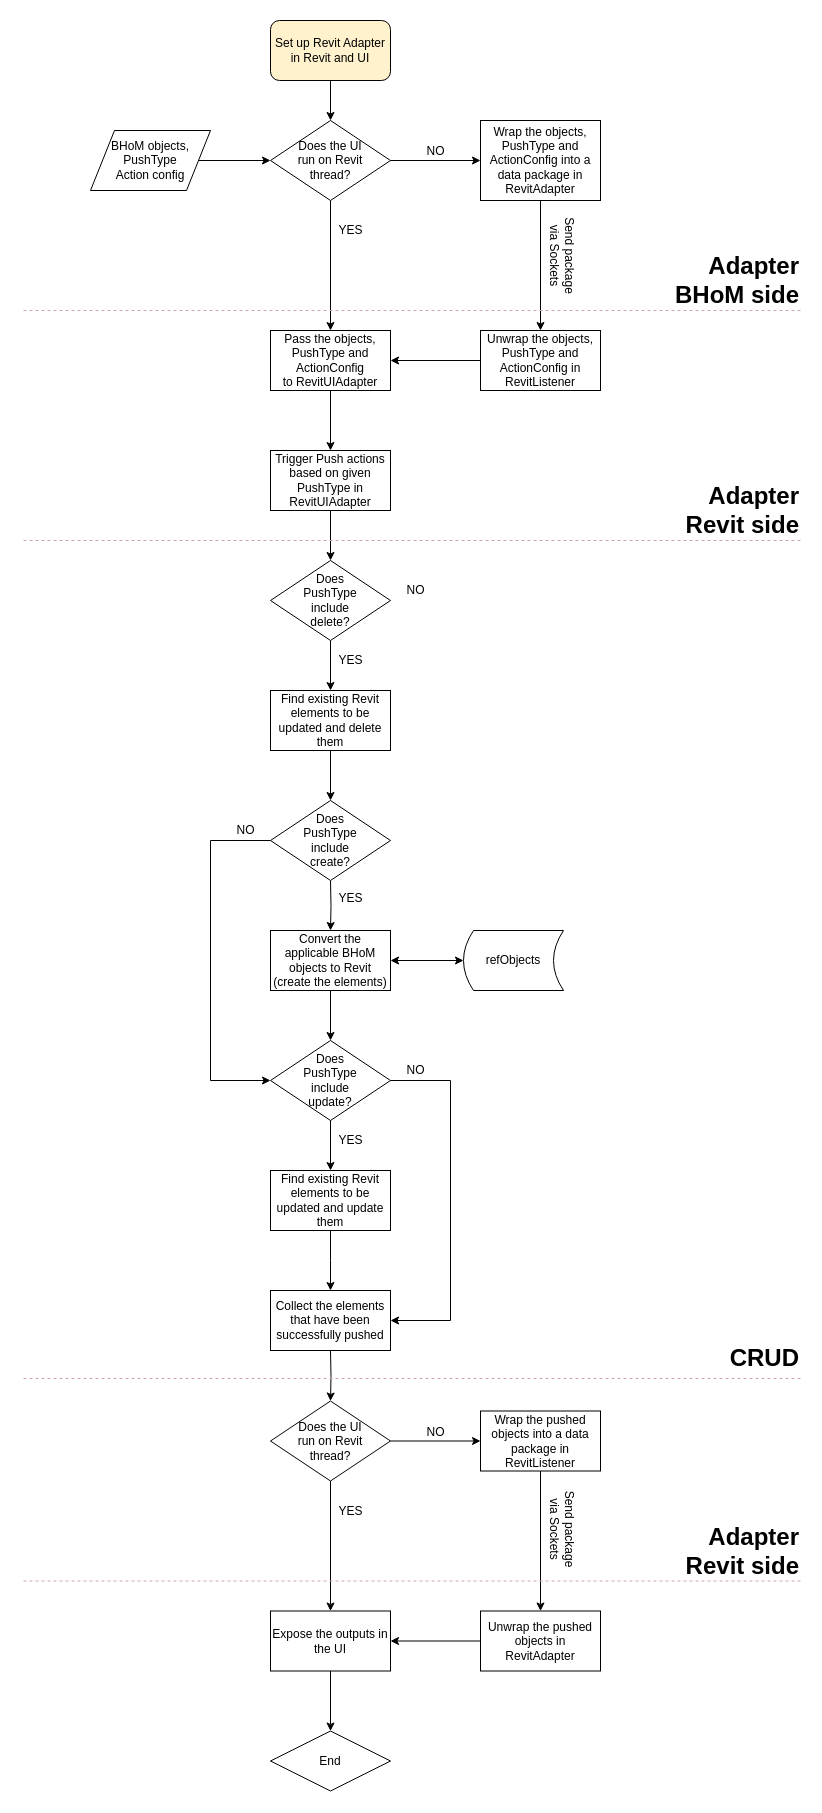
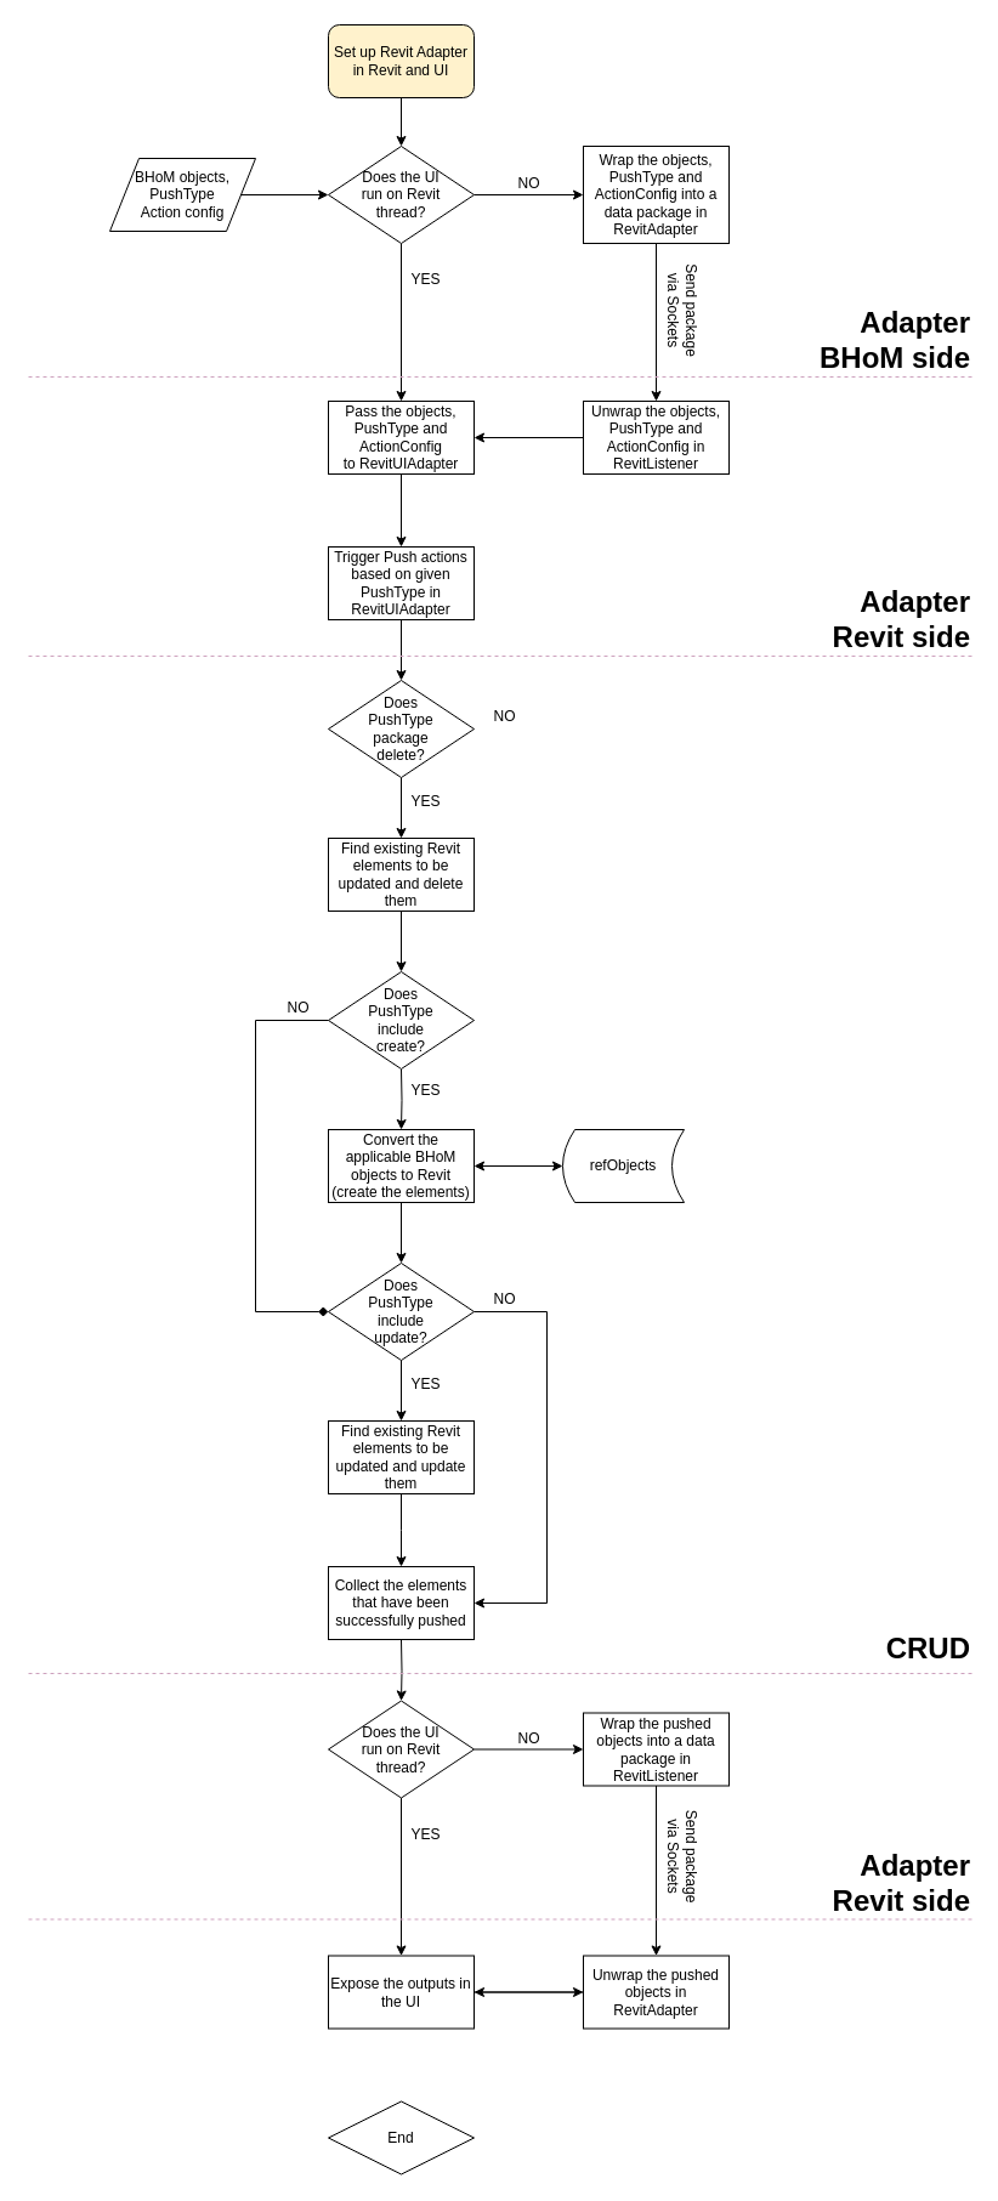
  <mxCell id="0" />
  <mxCell id="1" parent="0" />
  <mxCell id="2" value="" style="edgeStyle=orthogonalEdgeStyle;rounded=0;orthogonalLoop=1;jettySize=auto;html=1;" edge="1" parent="1" source="3" target="10"><mxGeometry relative="1" as="geometry" /></mxCell>
  <mxCell id="3" value="Set up Revit Adapter in Revit and UI" style="rounded=1;whiteSpace=wrap;html=1;fillColor=#fff2cc;" vertex="1" parent="1"><mxGeometry x="270" y="20" width="120" height="60" as="geometry" /></mxCell>
  <mxCell id="4" value="" style="edgeStyle=orthogonalEdgeStyle;rounded=0;orthogonalLoop=1;jettySize=auto;html=1;" edge="1" parent="1" source="5" target="10"><mxGeometry relative="1" as="geometry" /></mxCell>
  <mxCell id="5" value="BHoM objects,&lt;br&gt;PushType&lt;br&gt;Action config" style="shape=parallelogram;perimeter=parallelogramPerimeter;whiteSpace=wrap;html=1;" vertex="1" parent="1"><mxGeometry x="90" y="130" width="120" height="60" as="geometry" /></mxCell>
  <mxCell id="6" value="" style="edgeStyle=orthogonalEdgeStyle;rounded=0;orthogonalLoop=1;jettySize=auto;html=1;entryX=0.5;entryY=0;entryDx=0;entryDy=0;" edge="1" parent="1" source="7" target="44"><mxGeometry relative="1" as="geometry"><mxPoint x="190" y="480" as="targetPoint" /></mxGeometry></mxCell>
  <mxCell id="7" value="Trigger Push actions based on given PushType in RevitUIAdapter" style="rounded=0;whiteSpace=wrap;html=1;" vertex="1" parent="1"><mxGeometry x="270" y="450" width="120" height="60" as="geometry" /></mxCell>
  <mxCell id="8" value="" style="edgeStyle=orthogonalEdgeStyle;rounded=0;orthogonalLoop=1;jettySize=auto;html=1;" edge="1" parent="1" source="10" target="12"><mxGeometry relative="1" as="geometry" /></mxCell>
  <mxCell id="9" value="" style="edgeStyle=orthogonalEdgeStyle;rounded=0;orthogonalLoop=1;jettySize=auto;html=1;entryX=0.5;entryY=0;entryDx=0;entryDy=0;" edge="1" parent="1" source="10" target="17"><mxGeometry relative="1" as="geometry"><mxPoint x="330" y="280" as="targetPoint" /></mxGeometry></mxCell>
  <mxCell id="10" value="Does the UI&lt;br&gt;run on Revit&lt;br&gt;thread?" style="rhombus;whiteSpace=wrap;html=1;" vertex="1" parent="1"><mxGeometry x="270" y="120" width="120" height="80" as="geometry" /></mxCell>
  <mxCell id="11" value="" style="edgeStyle=orthogonalEdgeStyle;rounded=0;orthogonalLoop=1;jettySize=auto;html=1;" edge="1" parent="1" source="12" target="14"><mxGeometry relative="1" as="geometry" /></mxCell>
  <mxCell id="12" value="Wrap the objects, PushType and ActionConfig into a data package in RevitAdapter" style="rounded=0;whiteSpace=wrap;html=1;" vertex="1" parent="1"><mxGeometry x="480" y="120" width="120" height="80" as="geometry" /></mxCell>
  <mxCell id="13" value="" style="edgeStyle=orthogonalEdgeStyle;rounded=0;orthogonalLoop=1;jettySize=auto;html=1;" edge="1" parent="1" source="14" target="17"><mxGeometry relative="1" as="geometry" /></mxCell>
  <mxCell id="14" value="Unwrap the objects, PushType and ActionConfig&amp;nbsp;in RevitListener" style="rounded=0;whiteSpace=wrap;html=1;" vertex="1" parent="1"><mxGeometry x="480" y="330" width="120" height="60" as="geometry" /></mxCell>
  <mxCell id="15" value="Send package&lt;br&gt;via Sockets" style="text;html=1;align=center;verticalAlign=middle;resizable=0;points=[];autosize=1;rotation=90;" vertex="1" parent="1"><mxGeometry x="517" y="240" width="90" height="30" as="geometry" /></mxCell>
  <mxCell id="16" value="" style="edgeStyle=orthogonalEdgeStyle;rounded=0;orthogonalLoop=1;jettySize=auto;html=1;" edge="1" parent="1" source="17" target="7"><mxGeometry relative="1" as="geometry" /></mxCell>
  <mxCell id="17" value="Pass the objects, PushType and ActionConfig to&amp;nbsp;RevitUIAdapter" style="rounded=0;whiteSpace=wrap;html=1;" vertex="1" parent="1"><mxGeometry x="270" y="330" width="120" height="60" as="geometry" /></mxCell>
  <mxCell id="18" value="NO" style="text;html=1;align=center;verticalAlign=middle;resizable=0;points=[];autosize=1;" vertex="1" parent="1"><mxGeometry x="420" y="141" width="30" height="20" as="geometry" /></mxCell>
  <mxCell id="19" value="YES" style="text;html=1;align=center;verticalAlign=middle;resizable=0;points=[];autosize=1;" vertex="1" parent="1"><mxGeometry x="330" y="220" width="40" height="20" as="geometry" /></mxCell>
  <mxCell id="20" value="" style="endArrow=none;dashed=1;html=1;strokeColor=#CDA2BE;" edge="1" parent="1"><mxGeometry width="50" height="50" relative="1" as="geometry"><mxPoint x="800" y="310" as="sourcePoint" /><mxPoint x="20" y="310" as="targetPoint" /></mxGeometry></mxCell>
  <mxCell id="21" value="" style="edgeStyle=orthogonalEdgeStyle;rounded=0;orthogonalLoop=1;jettySize=auto;html=1;" edge="1" parent="1" target="29"><mxGeometry relative="1" as="geometry"><mxPoint x="330" y="1350.5" as="sourcePoint" /></mxGeometry></mxCell>
  <mxCell id="22" value="&lt;font size=&quot;1&quot;&gt;&lt;b style=&quot;font-size: 24px&quot;&gt;Adapter&lt;br&gt;BHoM side&lt;br&gt;&lt;/b&gt;&lt;/font&gt;" style="text;html=1;align=right;verticalAlign=middle;resizable=0;points=[];autosize=1;" vertex="1" parent="1"><mxGeometry x="660" y="260" width="140" height="40" as="geometry" /></mxCell>
  <mxCell id="23" value="" style="endArrow=none;dashed=1;html=1;strokeColor=#CDA2BE;" edge="1" parent="1"><mxGeometry width="50" height="50" relative="1" as="geometry"><mxPoint x="800" y="540" as="sourcePoint" /><mxPoint x="20" y="540" as="targetPoint" /></mxGeometry></mxCell>
  <mxCell id="24" value="&lt;font size=&quot;1&quot;&gt;&lt;b style=&quot;font-size: 24px&quot;&gt;Adapter&lt;br&gt;Revit side&lt;br&gt;&lt;/b&gt;&lt;/font&gt;" style="text;html=1;align=right;verticalAlign=middle;resizable=0;points=[];autosize=1;" vertex="1" parent="1"><mxGeometry x="670" y="490" width="130" height="40" as="geometry" /></mxCell>
  <mxCell id="25" value="" style="endArrow=none;dashed=1;html=1;strokeColor=#CDA2BE;" edge="1" parent="1"><mxGeometry width="50" height="50" relative="1" as="geometry"><mxPoint x="800" y="1378" as="sourcePoint" /><mxPoint x="20" y="1378" as="targetPoint" /></mxGeometry></mxCell>
  <mxCell id="26" value="&lt;font size=&quot;1&quot;&gt;&lt;b style=&quot;font-size: 24px&quot;&gt;CRUD&lt;/b&gt;&lt;/font&gt;" style="text;html=1;align=right;verticalAlign=middle;resizable=0;points=[];autosize=1;" vertex="1" parent="1"><mxGeometry x="720" y="1348" width="80" height="20" as="geometry" /></mxCell>
  <mxCell id="27" value="" style="edgeStyle=orthogonalEdgeStyle;rounded=0;orthogonalLoop=1;jettySize=auto;html=1;" edge="1" parent="1" source="29" target="31"><mxGeometry relative="1" as="geometry" /></mxCell>
  <mxCell id="28" value="" style="edgeStyle=orthogonalEdgeStyle;rounded=0;orthogonalLoop=1;jettySize=auto;html=1;entryX=0.5;entryY=0;entryDx=0;entryDy=0;" edge="1" parent="1" source="29"><mxGeometry relative="1" as="geometry"><mxPoint x="330" y="1610.5" as="targetPoint" /></mxGeometry></mxCell>
  <mxCell id="29" value="Does the UI&lt;br&gt;run on Revit&lt;br&gt;thread?" style="rhombus;whiteSpace=wrap;html=1;" vertex="1" parent="1"><mxGeometry x="270" y="1400.5" width="120" height="80" as="geometry" /></mxCell>
  <mxCell id="30" value="" style="edgeStyle=orthogonalEdgeStyle;rounded=0;orthogonalLoop=1;jettySize=auto;html=1;" edge="1" parent="1" source="31" target="33"><mxGeometry relative="1" as="geometry" /></mxCell>
  <mxCell id="31" value="Wrap the pushed objects into a data package in RevitListener" style="rounded=0;whiteSpace=wrap;html=1;" vertex="1" parent="1"><mxGeometry x="480" y="1410.5" width="120" height="60" as="geometry" /></mxCell>
  <mxCell id="32" value="" style="edgeStyle=orthogonalEdgeStyle;rounded=0;orthogonalLoop=1;jettySize=auto;html=1;" edge="1" parent="1" source="33"><mxGeometry relative="1" as="geometry"><mxPoint x="390" y="1640.5" as="targetPoint" /></mxGeometry></mxCell>
  <mxCell id="33" value="Unwrap the pushed objects in RevitAdapter" style="rounded=0;whiteSpace=wrap;html=1;" vertex="1" parent="1"><mxGeometry x="480" y="1610.5" width="120" height="60" as="geometry" /></mxCell>
  <mxCell id="34" value="Send package&lt;br&gt;via Sockets" style="text;html=1;align=center;verticalAlign=middle;resizable=0;points=[];autosize=1;rotation=90;" vertex="1" parent="1"><mxGeometry x="517" y="1513.5" width="90" height="30" as="geometry" /></mxCell>
  <mxCell id="35" value="NO" style="text;html=1;align=center;verticalAlign=middle;resizable=0;points=[];autosize=1;" vertex="1" parent="1"><mxGeometry x="420" y="1421.5" width="30" height="20" as="geometry" /></mxCell>
  <mxCell id="36" value="YES" style="text;html=1;align=center;verticalAlign=middle;resizable=0;points=[];autosize=1;" vertex="1" parent="1"><mxGeometry x="330" y="1500.5" width="40" height="20" as="geometry" /></mxCell>
- <mxCell id="37" value="" style="edgeStyle=orthogonalEdgeStyle;rounded=0;orthogonalLoop=1;jettySize=auto;html=1;strokeColor=#000000;" edge="1" parent="1" source="38" target="39"><mxGeometry relative="1" as="geometry" /></mxCell>
+ <mxCell id="37" value="" style="edgeStyle=orthogonalEdgeStyle;rounded=0;orthogonalLoop=1;jettySize=auto;html=1;strokeColor=#000000;" edge="1" parent="1" source="38" target="33"><mxGeometry relative="1" as="geometry" /></mxCell>
  <mxCell id="38" value="Expose the outputs in the UI" style="rounded=0;whiteSpace=wrap;html=1;" vertex="1" parent="1"><mxGeometry x="270" y="1610.5" width="120" height="60" as="geometry" /></mxCell>
  <mxCell id="39" value="End" style="rhombus;whiteSpace=wrap;html=1;" vertex="1" parent="1"><mxGeometry x="270" y="1730.5" width="120" height="60" as="geometry" /></mxCell>
  <mxCell id="40" value="" style="endArrow=none;dashed=1;html=1;strokeColor=#CDA2BE;" edge="1" parent="1"><mxGeometry width="50" height="50" relative="1" as="geometry"><mxPoint x="800" y="1580.5" as="sourcePoint" /><mxPoint x="20" y="1580.5" as="targetPoint" /></mxGeometry></mxCell>
  <mxCell id="41" value="&lt;font size=&quot;1&quot;&gt;&lt;b style=&quot;font-size: 24px&quot;&gt;Adapter&lt;br&gt;Revit side&lt;/b&gt;&lt;/font&gt;" style="text;html=1;align=right;verticalAlign=middle;resizable=0;points=[];autosize=1;" vertex="1" parent="1"><mxGeometry x="670" y="1530.5" width="130" height="40" as="geometry" /></mxCell>
  <mxCell id="42" value="Collect the elements that have been successfully pushed" style="rounded=0;whiteSpace=wrap;html=1;" vertex="1" parent="1"><mxGeometry x="270" y="1290" width="120" height="60" as="geometry" /></mxCell>
  <mxCell id="43" value="" style="edgeStyle=orthogonalEdgeStyle;rounded=0;orthogonalLoop=1;jettySize=auto;html=1;" edge="1" parent="1" source="44" target="46"><mxGeometry relative="1" as="geometry" /></mxCell>
- <mxCell id="44" value="Does&lt;br&gt;PushType&lt;br&gt;include&lt;br&gt;delete?" style="rhombus;whiteSpace=wrap;html=1;" vertex="1" parent="1"><mxGeometry x="270" y="560" width="120" height="80" as="geometry" /></mxCell>
+ <mxCell id="44" value="Does&lt;br&gt;PushType&lt;br&gt;package&lt;br&gt;delete?" style="rhombus;whiteSpace=wrap;html=1;" vertex="1" parent="1"><mxGeometry x="270" y="560" width="120" height="80" as="geometry" /></mxCell>
  <mxCell id="45" value="" style="edgeStyle=orthogonalEdgeStyle;rounded=0;orthogonalLoop=1;jettySize=auto;html=1;" edge="1" parent="1" source="46" target="47"><mxGeometry relative="1" as="geometry" /></mxCell>
  <mxCell id="46" value="Find existing Revit elements to be updated and delete them" style="rounded=0;whiteSpace=wrap;html=1;" vertex="1" parent="1"><mxGeometry x="270" y="690" width="120" height="60" as="geometry" /></mxCell>
  <mxCell id="47" value="Does&lt;br&gt;PushType&lt;br&gt;include&lt;br&gt;create?" style="rhombus;whiteSpace=wrap;html=1;" vertex="1" parent="1"><mxGeometry x="270" y="800" width="120" height="80" as="geometry" /></mxCell>
  <mxCell id="48" value="" style="edgeStyle=orthogonalEdgeStyle;rounded=0;orthogonalLoop=1;jettySize=auto;html=1;" edge="1" parent="1" target="52"><mxGeometry relative="1" as="geometry"><mxPoint x="330" y="880.5" as="sourcePoint" /></mxGeometry></mxCell>
- <mxCell id="49" value="" style="edgeStyle=orthogonalEdgeStyle;rounded=0;orthogonalLoop=1;jettySize=auto;html=1;exitX=0;exitY=0.5;exitDx=0;exitDy=0;entryX=0;entryY=0.5;entryDx=0;entryDy=0;" edge="1" parent="1" source="47" target="53"><mxGeometry relative="1" as="geometry"><mxPoint x="240" y="841" as="sourcePoint" /><mxPoint x="240" y="1094" as="targetPoint" /><Array as="points"><mxPoint x="210" y="840" /><mxPoint x="210" y="1080" /></Array></mxGeometry></mxCell>
+ <mxCell id="49" value="" style="edgeStyle=orthogonalEdgeStyle;rounded=0;orthogonalLoop=1;jettySize=auto;html=1;exitX=0;exitY=0.5;exitDx=0;exitDy=0;entryX=0;entryY=0.5;entryDx=0;entryDy=0;endArrow=diamond;" edge="1" parent="1" source="47" target="53"><mxGeometry relative="1" as="geometry"><mxPoint x="240" y="841" as="sourcePoint" /><mxPoint x="240" y="1094" as="targetPoint" /><Array as="points"><mxPoint x="210" y="840" /><mxPoint x="210" y="1080" /></Array></mxGeometry></mxCell>
  <mxCell id="50" value="" style="edgeStyle=orthogonalEdgeStyle;rounded=0;orthogonalLoop=1;jettySize=auto;html=1;" edge="1" parent="1" source="52" target="53"><mxGeometry relative="1" as="geometry" /></mxCell>
  <mxCell id="51" value="" style="edgeStyle=orthogonalEdgeStyle;rounded=0;orthogonalLoop=1;jettySize=auto;html=1;startArrow=classic;startFill=1;" edge="1" parent="1" source="52" target="64"><mxGeometry relative="1" as="geometry" /></mxCell>
  <mxCell id="52" value="Convert the applicable BHoM objects to Revit (create the elements)" style="rounded=0;whiteSpace=wrap;html=1;" vertex="1" parent="1"><mxGeometry x="270" y="930" width="120" height="60" as="geometry" /></mxCell>
  <mxCell id="53" value="Does&lt;br&gt;PushType&lt;br&gt;include&lt;br&gt;update?" style="rhombus;whiteSpace=wrap;html=1;" vertex="1" parent="1"><mxGeometry x="270" y="1040" width="120" height="80" as="geometry" /></mxCell>
  <mxCell id="54" value="" style="edgeStyle=orthogonalEdgeStyle;rounded=0;orthogonalLoop=1;jettySize=auto;html=1;" edge="1" parent="1" target="57"><mxGeometry relative="1" as="geometry"><mxPoint x="330" y="1120" as="sourcePoint" /><Array as="points"><mxPoint x="330" y="1120" /><mxPoint x="330" y="1120" /></Array></mxGeometry></mxCell>
  <mxCell id="55" value="" style="edgeStyle=orthogonalEdgeStyle;rounded=0;orthogonalLoop=1;jettySize=auto;html=1;entryX=1;entryY=0.5;entryDx=0;entryDy=0;" edge="1" parent="1" target="42"><mxGeometry relative="1" as="geometry"><mxPoint x="390" y="1080" as="sourcePoint" /><mxPoint x="390" y="1340" as="targetPoint" /><Array as="points"><mxPoint x="450" y="1080" /><mxPoint x="450" y="1320" /></Array></mxGeometry></mxCell>
  <mxCell id="56" value="" style="edgeStyle=orthogonalEdgeStyle;rounded=0;orthogonalLoop=1;jettySize=auto;html=1;" edge="1" parent="1" source="57"><mxGeometry relative="1" as="geometry"><mxPoint x="330" y="1290" as="targetPoint" /></mxGeometry></mxCell>
  <mxCell id="57" value="Find existing Revit elements to be updated and update them" style="rounded=0;whiteSpace=wrap;html=1;" vertex="1" parent="1"><mxGeometry x="270" y="1170" width="120" height="60" as="geometry" /></mxCell>
  <mxCell id="58" value="NO" style="text;html=1;align=center;verticalAlign=middle;resizable=0;points=[];autosize=1;" vertex="1" parent="1"><mxGeometry x="400" y="580" width="30" height="20" as="geometry" /></mxCell>
  <mxCell id="59" value="YES" style="text;html=1;align=center;verticalAlign=middle;resizable=0;points=[];autosize=1;" vertex="1" parent="1"><mxGeometry x="330" y="650" width="40" height="20" as="geometry" /></mxCell>
  <mxCell id="60" value="YES" style="text;html=1;align=center;verticalAlign=middle;resizable=0;points=[];autosize=1;" vertex="1" parent="1"><mxGeometry x="330" y="887.5" width="40" height="20" as="geometry" /></mxCell>
  <mxCell id="61" value="NO" style="text;html=1;align=center;verticalAlign=middle;resizable=0;points=[];autosize=1;" vertex="1" parent="1"><mxGeometry x="230" y="820" width="30" height="20" as="geometry" /></mxCell>
  <mxCell id="62" value="NO" style="text;html=1;align=center;verticalAlign=middle;resizable=0;points=[];autosize=1;" vertex="1" parent="1"><mxGeometry x="400" y="1060" width="30" height="20" as="geometry" /></mxCell>
  <mxCell id="63" value="YES" style="text;html=1;align=center;verticalAlign=middle;resizable=0;points=[];autosize=1;" vertex="1" parent="1"><mxGeometry x="330" y="1130" width="40" height="20" as="geometry" /></mxCell>
  <mxCell id="64" value="refObjects" style="shape=dataStorage;whiteSpace=wrap;html=1;" vertex="1" parent="1"><mxGeometry x="463" y="930" width="100" height="60" as="geometry" /></mxCell>
